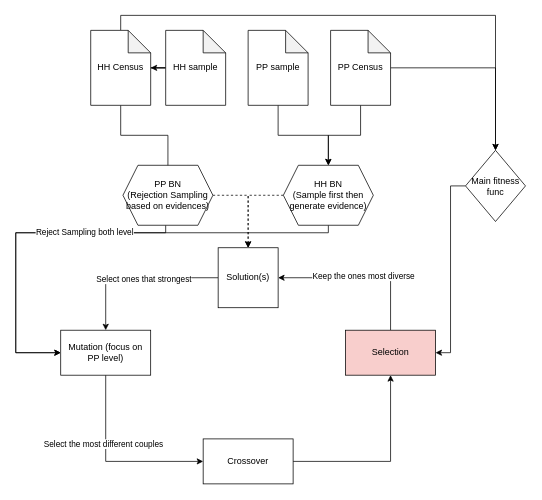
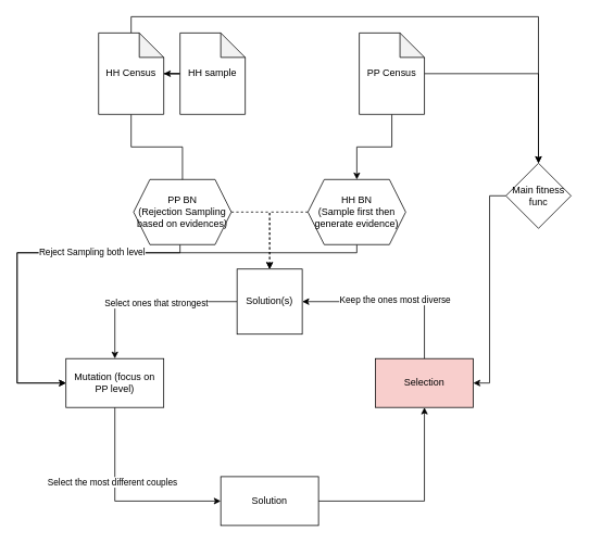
  <mxCell id="0" />
  <mxCell id="1" parent="0" />
  <mxCell id="2" style="edgeStyle=orthogonalEdgeStyle;rounded=0;orthogonalLoop=1;jettySize=auto;html=1;" edge="1" parent="1" source="3" target="11"><mxGeometry relative="1" as="geometry" /></mxCell>
  <mxCell id="3" value="HH sample" style="shape=note;whiteSpace=wrap;html=1;backgroundOutline=1;darkOpacity=0.05;" vertex="1" parent="1"><mxGeometry x="220" y="40" width="80" height="100" as="geometry" /></mxCell>
- <mxCell id="4" style="edgeStyle=orthogonalEdgeStyle;rounded=0;orthogonalLoop=1;jettySize=auto;html=1;entryX=0.5;entryY=0;entryDx=0;entryDy=0;" edge="1" parent="1" source="5" target="18"><mxGeometry relative="1" as="geometry" /></mxCell>
- <mxCell id="5" value="PP sample" style="shape=note;whiteSpace=wrap;html=1;backgroundOutline=1;darkOpacity=0.05;" vertex="1" parent="1"><mxGeometry x="330" y="40" width="80" height="100" as="geometry" /></mxCell>
  <mxCell id="6" style="edgeStyle=orthogonalEdgeStyle;rounded=0;orthogonalLoop=1;jettySize=auto;html=1;" edge="1" parent="1" source="8" target="31"><mxGeometry relative="1" as="geometry" /></mxCell>
  <mxCell id="7" style="edgeStyle=orthogonalEdgeStyle;rounded=0;orthogonalLoop=1;jettySize=auto;html=1;entryX=0.5;entryY=0;entryDx=0;entryDy=0;" edge="1" parent="1" source="8" target="18"><mxGeometry relative="1" as="geometry" /></mxCell>
  <mxCell id="8" value="PP Census" style="shape=note;whiteSpace=wrap;html=1;backgroundOutline=1;darkOpacity=0.05;" vertex="1" parent="1"><mxGeometry x="440" y="40" width="80" height="100" as="geometry" /></mxCell>
  <mxCell id="9" style="edgeStyle=orthogonalEdgeStyle;rounded=0;orthogonalLoop=1;jettySize=auto;html=1;entryX=0;entryY=0.5;entryDx=0;entryDy=0;" edge="1" parent="1" source="11" target="14"><mxGeometry relative="1" as="geometry"><Array as="points"><mxPoint x="160" y="180" /><mxPoint x="223" y="180" /><mxPoint x="223" y="260" /></Array></mxGeometry></mxCell>
  <mxCell id="10" style="edgeStyle=orthogonalEdgeStyle;rounded=0;orthogonalLoop=1;jettySize=auto;html=1;" edge="1" parent="1" source="11" target="31"><mxGeometry relative="1" as="geometry"><Array as="points"><mxPoint x="160" y="20" /><mxPoint x="660" y="20" /></Array></mxGeometry></mxCell>
  <mxCell id="11" value="HH Census" style="shape=note;whiteSpace=wrap;html=1;backgroundOutline=1;darkOpacity=0.05;" vertex="1" parent="1"><mxGeometry x="120" y="40" width="80" height="100" as="geometry" /></mxCell>
  <mxCell id="12" style="edgeStyle=orthogonalEdgeStyle;rounded=0;orthogonalLoop=1;jettySize=auto;html=1;dashed=1;" edge="1" parent="1" source="14" target="21"><mxGeometry relative="1" as="geometry" /></mxCell>
  <mxCell id="13" style="edgeStyle=orthogonalEdgeStyle;rounded=0;orthogonalLoop=1;jettySize=auto;html=1;entryX=0;entryY=0.5;entryDx=0;entryDy=0;" edge="1" parent="1" source="14" target="24"><mxGeometry relative="1" as="geometry"><Array as="points"><mxPoint x="220" y="310" /><mxPoint x="20" y="310" /><mxPoint x="20" y="470" /></Array></mxGeometry></mxCell>
  <mxCell id="14" value="PP BN&lt;br&gt;(Rejection Sampling based on evidences)" style="shape=hexagon;perimeter=hexagonPerimeter2;whiteSpace=wrap;html=1;fixedSize=1;" vertex="1" parent="1"><mxGeometry x="163" y="220" width="120" height="80" as="geometry" /></mxCell>
  <mxCell id="15" style="edgeStyle=orthogonalEdgeStyle;rounded=0;orthogonalLoop=1;jettySize=auto;html=1;entryX=0.5;entryY=0;entryDx=0;entryDy=0;dashed=1;" edge="1" parent="1" source="18" target="21"><mxGeometry relative="1" as="geometry" /></mxCell>
  <mxCell id="16" style="edgeStyle=orthogonalEdgeStyle;rounded=0;orthogonalLoop=1;jettySize=auto;html=1;entryX=0;entryY=0.5;entryDx=0;entryDy=0;" edge="1" parent="1" source="18" target="24"><mxGeometry relative="1" as="geometry"><Array as="points"><mxPoint x="437" y="310" /><mxPoint x="20" y="310" /><mxPoint x="20" y="470" /></Array></mxGeometry></mxCell>
  <mxCell id="17" value="Reject Sampling both level" style="edgeLabel;html=1;align=center;verticalAlign=middle;resizable=0;points=[];" vertex="1" connectable="0" parent="16"><mxGeometry x="0.039" y="-1" relative="1" as="geometry"><mxPoint as="offset" /></mxGeometry></mxCell>
  <mxCell id="18" value="HH BN&lt;br&gt;(Sample first then generate evidence)" style="shape=hexagon;perimeter=hexagonPerimeter2;whiteSpace=wrap;html=1;fixedSize=1;" vertex="1" parent="1"><mxGeometry x="377" y="220" width="120" height="80" as="geometry" /></mxCell>
  <mxCell id="19" style="edgeStyle=orthogonalEdgeStyle;rounded=0;orthogonalLoop=1;jettySize=auto;html=1;entryX=0.5;entryY=0;entryDx=0;entryDy=0;" edge="1" parent="1" source="21" target="24"><mxGeometry relative="1" as="geometry" /></mxCell>
  <mxCell id="20" value="Select ones that strongest" style="edgeLabel;html=1;align=center;verticalAlign=middle;resizable=0;points=[];" vertex="1" connectable="0" parent="19"><mxGeometry x="-0.093" y="1" relative="1" as="geometry"><mxPoint as="offset" /></mxGeometry></mxCell>
  <mxCell id="21" value="Solution(s)" style="whiteSpace=wrap;html=1;aspect=fixed;" vertex="1" parent="1"><mxGeometry x="290" y="330" width="80" height="80" as="geometry" /></mxCell>
  <mxCell id="22" style="edgeStyle=orthogonalEdgeStyle;rounded=0;orthogonalLoop=1;jettySize=auto;html=1;entryX=0;entryY=0.5;entryDx=0;entryDy=0;" edge="1" parent="1" source="24" target="26"><mxGeometry relative="1" as="geometry"><Array as="points"><mxPoint x="140" y="615" /></Array></mxGeometry></mxCell>
  <mxCell id="23" value="Select the most different couples" style="edgeLabel;html=1;align=center;verticalAlign=middle;resizable=0;points=[];" vertex="1" connectable="0" parent="22"><mxGeometry x="-0.255" y="-4" relative="1" as="geometry"><mxPoint as="offset" /></mxGeometry></mxCell>
  <mxCell id="24" value="Mutation (focus on PP level)" style="rounded=0;whiteSpace=wrap;html=1;" vertex="1" parent="1"><mxGeometry x="80" y="440" width="120" height="60" as="geometry" /></mxCell>
  <mxCell id="25" style="edgeStyle=orthogonalEdgeStyle;rounded=0;orthogonalLoop=1;jettySize=auto;html=1;entryX=0.5;entryY=1;entryDx=0;entryDy=0;" edge="1" parent="1" source="26" target="29"><mxGeometry relative="1" as="geometry" /></mxCell>
- <mxCell id="26" value="Crossover" style="rounded=0;whiteSpace=wrap;html=1;" vertex="1" parent="1"><mxGeometry x="270" y="585" width="120" height="60" as="geometry" /></mxCell>
+ <mxCell id="26" value="Solution" style="rounded=0;whiteSpace=wrap;html=1;" vertex="1" parent="1"><mxGeometry x="270" y="585" width="120" height="60" as="geometry" /></mxCell>
  <mxCell id="27" style="edgeStyle=orthogonalEdgeStyle;rounded=0;orthogonalLoop=1;jettySize=auto;html=1;entryX=1;entryY=0.5;entryDx=0;entryDy=0;" edge="1" parent="1" source="29" target="21"><mxGeometry relative="1" as="geometry"><Array as="points"><mxPoint x="520" y="370" /></Array></mxGeometry></mxCell>
  <mxCell id="28" value="Keep the ones most diverse" style="edgeLabel;html=1;align=center;verticalAlign=middle;resizable=0;points=[];" vertex="1" connectable="0" parent="27"><mxGeometry x="-0.023" y="-3" relative="1" as="geometry"><mxPoint as="offset" /></mxGeometry></mxCell>
  <mxCell id="29" value="Selection" style="rounded=0;whiteSpace=wrap;html=1;fillColor=#f8cecc;" vertex="1" parent="1"><mxGeometry x="460" y="440" width="120" height="60" as="geometry" /></mxCell>
  <mxCell id="30" style="edgeStyle=orthogonalEdgeStyle;rounded=0;orthogonalLoop=1;jettySize=auto;html=1;entryX=1;entryY=0.5;entryDx=0;entryDy=0;" edge="1" parent="1" source="31" target="29"><mxGeometry relative="1" as="geometry" /></mxCell>
- <mxCell id="31" value="Main fitness func" style="rhombus;whiteSpace=wrap;html=1;" vertex="1" parent="1"><mxGeometry x="620" y="200" width="80" height="95" as="geometry" /></mxCell>
+ <mxCell id="31" value="Main fitness func" style="rhombus;whiteSpace=wrap;html=1;" vertex="1" parent="1"><mxGeometry x="620" y="200" width="80" height="80" as="geometry" /></mxCell>
